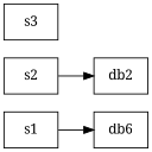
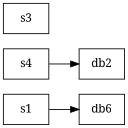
  digraph {
    fontname="Noto Serif"
    rankdir=LR
    node [fontname="Noto Serif" shape=box]
    edge [fontname="Noto Serif"]
    n1 [label=db6]
    s1
-   s2
+   s2 [label=s4]
    db2
    s3
    s1 -> n1
    s2 -> db2
  }
